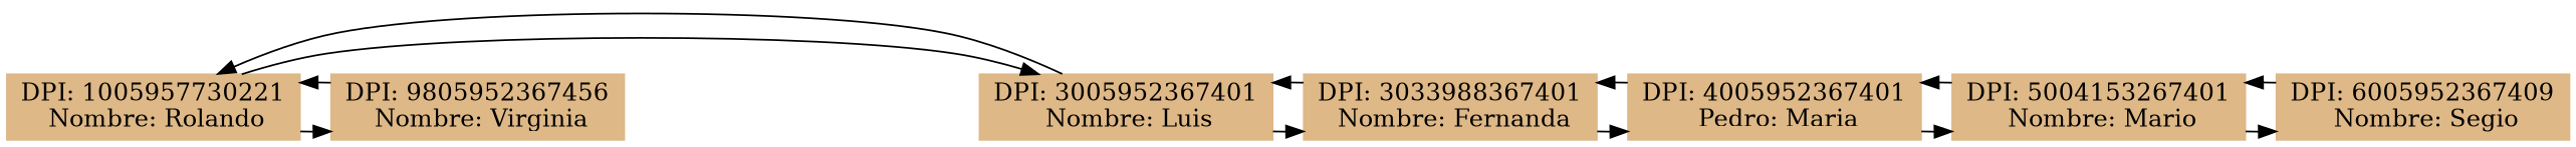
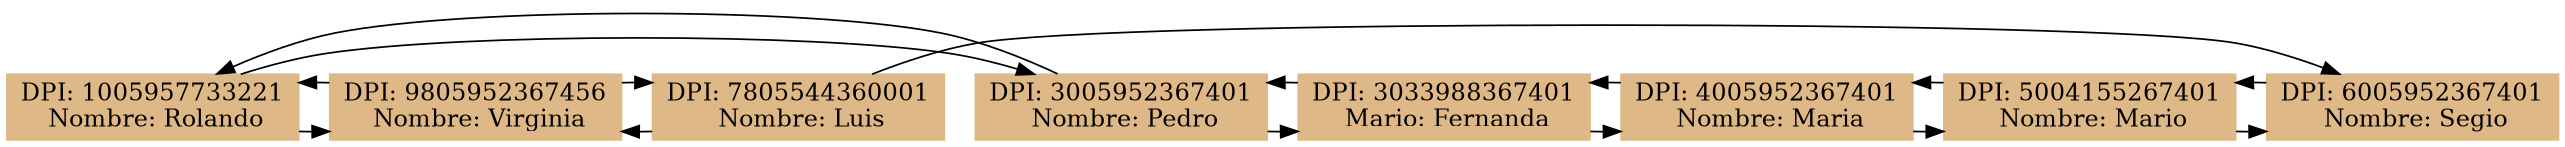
  digraph {
    node [color=burlywood shape=box style=filled]
-   n1 [label="DPI: 1005957730221\n Nombre: Rolando"]
-   n2 [label="DPI: 3005952367401\n Nombre: Luis"]
-   n3 [label="DPI: 3033988367401\n Nombre: Fernanda"]
-   n4 [label="DPI: 4005952367401\n Pedro: Maria"]
-   n5 [label="DPI: 5004153267401\n Nombre: Mario"]
-   n6 [label="DPI: 6005952367409\n Nombre: Segio"]
+   n1 [label="DPI: 1005957733221\n Nombre: Rolando"]
+   n2 [label="DPI: 3005952367401\n Nombre: Pedro"]
+   n3 [label="DPI: 3033988367401\n Mario: Fernanda"]
+   n4 [label="DPI: 4005952367401\n Nombre: Maria"]
+   n5 [label="DPI: 5004155267401\n Nombre: Mario"]
+   n6 [label="DPI: 6005952367401\n Nombre: Segio"]
+   n7 [label="DPI: 7805544360001\n Nombre: Luis"]
    n8 [label="DPI: 9805952367456\n Nombre: Virginia"]
    subgraph sub_1 {
      rank=same
      n1
      n2
      n3
      n4
      n5
      n6
+     n7
      n8
    }
    n1 -> n2
    n1 -> n8
    n2 -> n1
    n2 -> n3
    n3 -> n2
    n3 -> n4
    n4 -> n3
    n4 -> n5
    n5 -> n4
    n5 -> n6
    n6 -> n5
+   n7 -> n6
+   n7 -> n8
    n8 -> n1
+   n8 -> n7
  }
